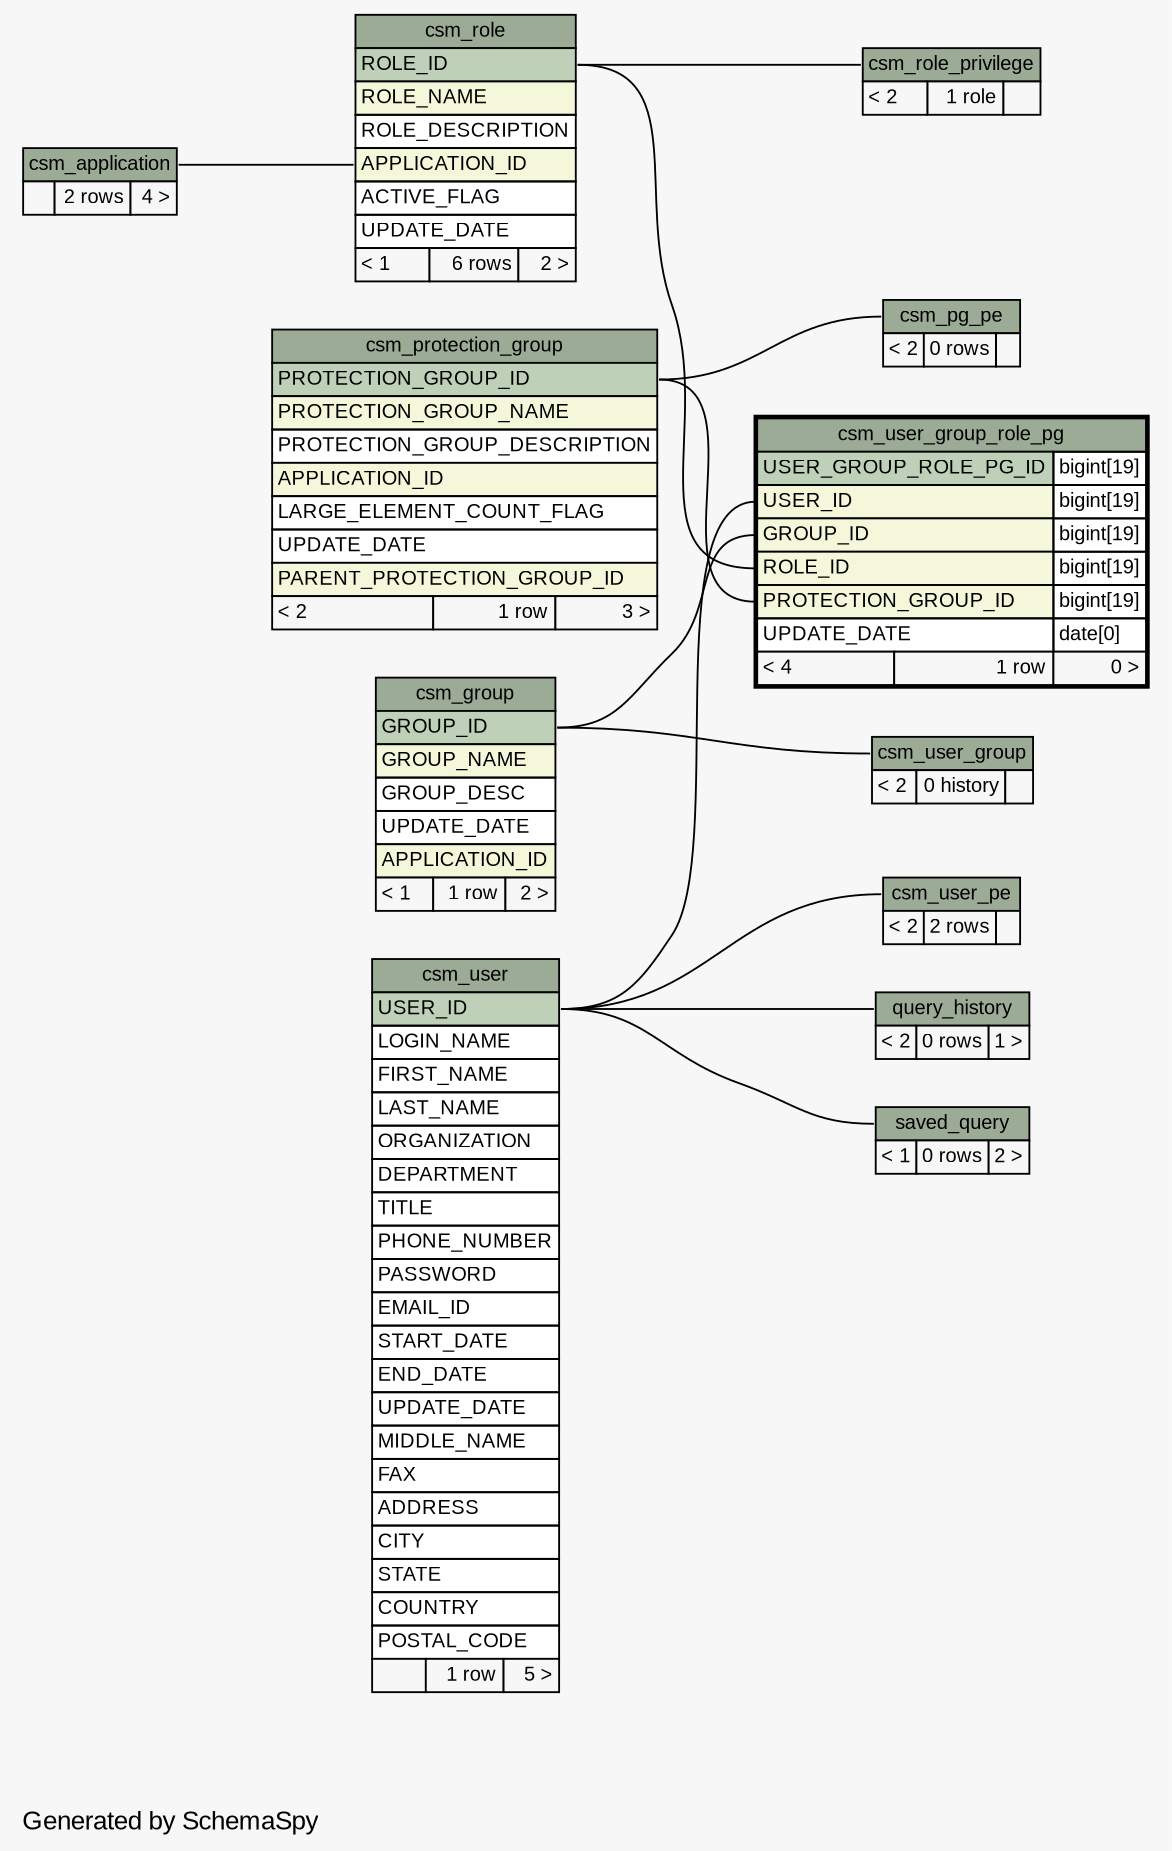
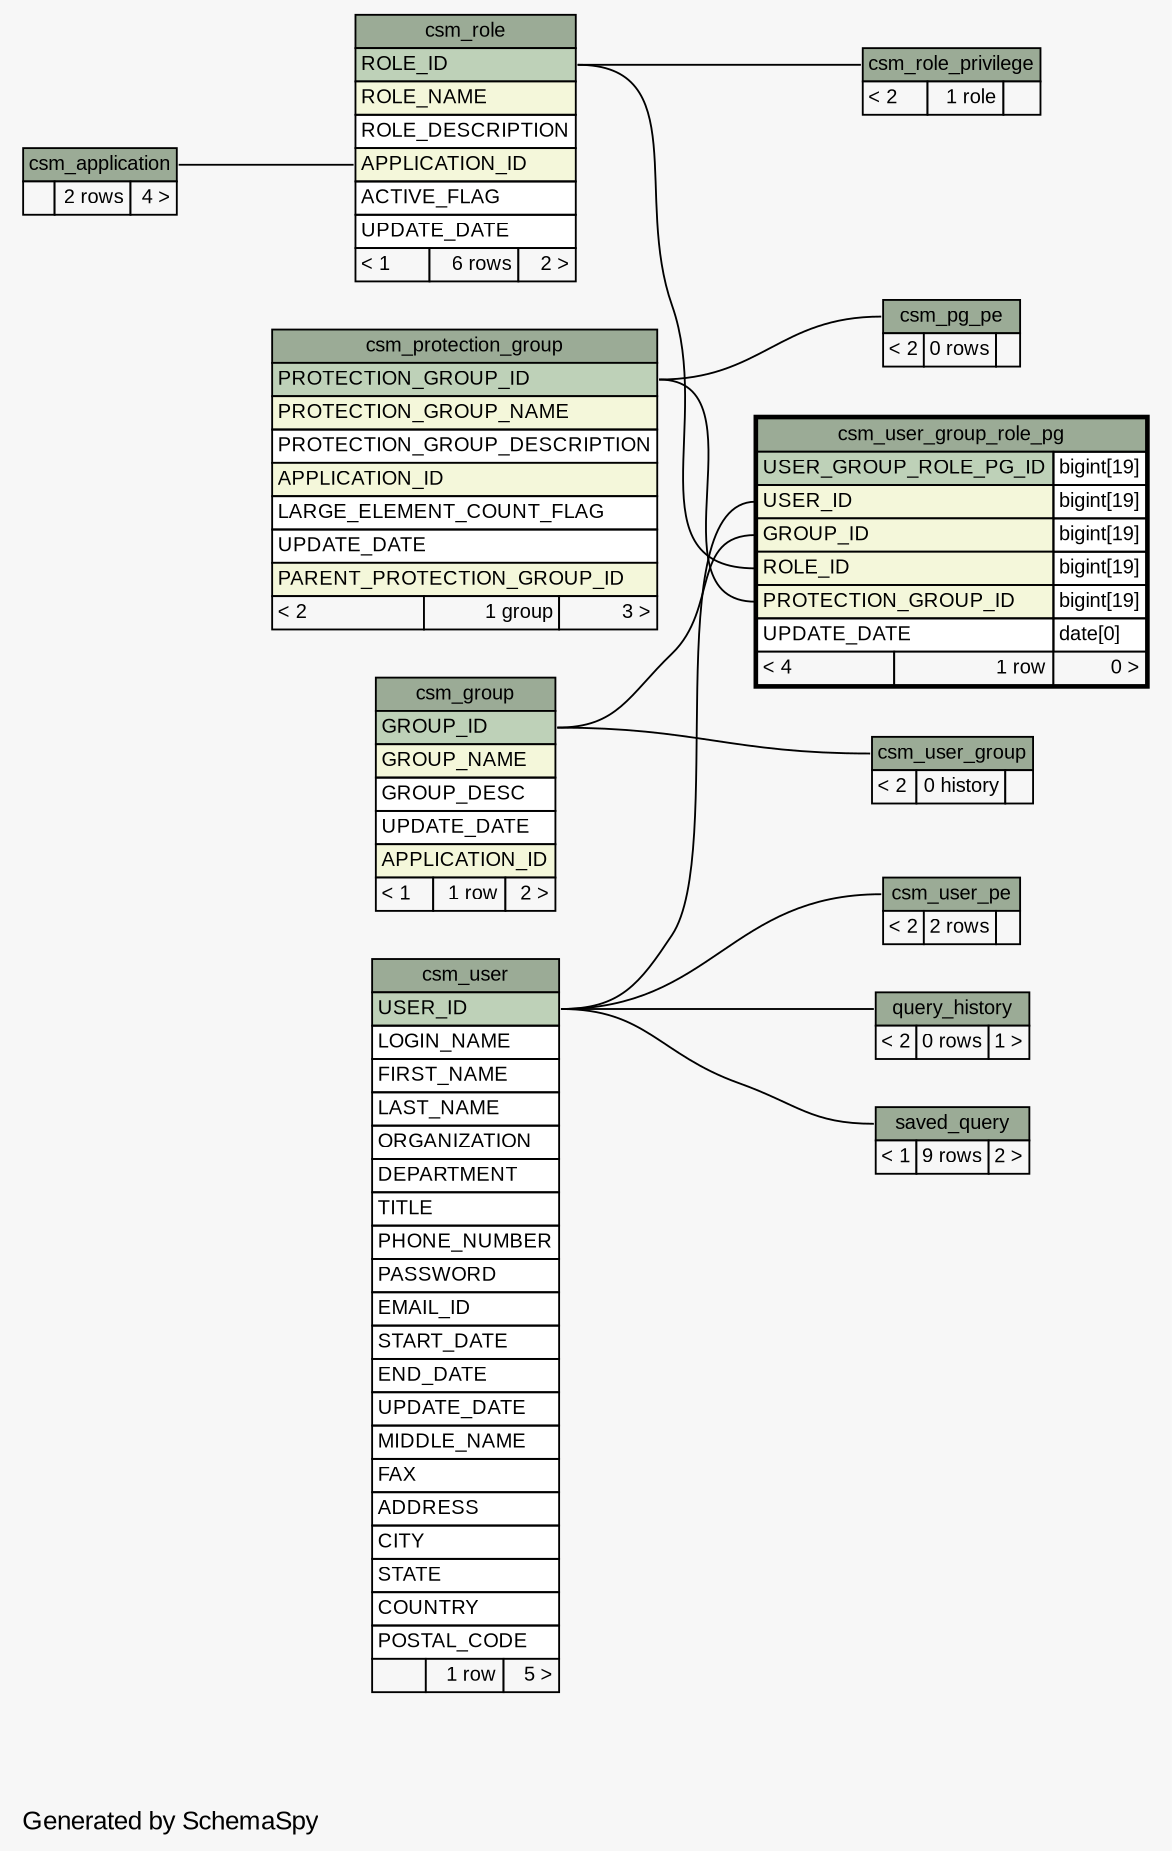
  digraph {
    bgcolor="#f7f7f7"
    fontname="Liberation Sans"
    label="\nGenerated by SchemaSpy"
    labeljust=l
    rankdir=RL
    node [fontname="Liberation Sans" fontsize=11 shape=plaintext]
    edge [arrowhead=none arrowsize=0.8 arrowtail=crowtee fontname="Liberation Sans" headport="USER_ID:e"]
    n1 [label=<     <TABLE BORDER="0" CELLBORDER="1" CELLSPACING="0" BGCOLOR="#ffffff">       <TR><TD PORT="csm_pg_pe.heading" COLSPAN="3" BGCOLOR="#9bab96" ALIGN="CENTER">csm_pg_pe</TD></TR>       <TR><TD ALIGN="LEFT" BGCOLOR="#f7f7f7">&lt; 2</TD><TD ALIGN="RIGHT" BGCOLOR="#f7f7f7">0 rows</TD><TD ALIGN="RIGHT" BGCOLOR="#f7f7f7">  </TD></TR>     </TABLE>>]
-   n2 [label=<     <TABLE BORDER="0" CELLBORDER="1" CELLSPACING="0" BGCOLOR="#ffffff">       <TR><TD PORT="csm_protection_group.heading" COLSPAN="3" BGCOLOR="#9bab96" ALIGN="CENTER">csm_protection_group</TD></TR>       <TR><TD PORT="PROTECTION_GROUP_ID" COLSPAN="3" BGCOLOR="#bed1b8" ALIGN="LEFT">PROTECTION_GROUP_ID</TD></TR>       <TR><TD PORT="PROTECTION_GROUP_NAME" COLSPAN="3" BGCOLOR="#f4f7da" ALIGN="LEFT">PROTECTION_GROUP_NAME</TD></TR>       <TR><TD PORT="PROTECTION_GROUP_DESCRIPTION" COLSPAN="3" ALIGN="LEFT">PROTECTION_GROUP_DESCRIPTION</TD></TR>       <TR><TD PORT="APPLICATION_ID" COLSPAN="3" BGCOLOR="#f4f7da" ALIGN="LEFT">APPLICATION_ID</TD></TR>       <TR><TD PORT="LARGE_ELEMENT_COUNT_FLAG" COLSPAN="3" ALIGN="LEFT">LARGE_ELEMENT_COUNT_FLAG</TD></TR>       <TR><TD PORT="UPDATE_DATE" COLSPAN="3" ALIGN="LEFT">UPDATE_DATE</TD></TR>       <TR><TD PORT="PARENT_PROTECTION_GROUP_ID" COLSPAN="3" BGCOLOR="#f4f7da" ALIGN="LEFT">PARENT_PROTECTION_GROUP_ID</TD></TR>       <TR><TD ALIGN="LEFT" BGCOLOR="#f7f7f7">&lt; 2</TD><TD ALIGN="RIGHT" BGCOLOR="#f7f7f7">1 row</TD><TD ALIGN="RIGHT" BGCOLOR="#f7f7f7">3 &gt;</TD></TR>     </TABLE>>]
+   n2 [label=<     <TABLE BORDER="0" CELLBORDER="1" CELLSPACING="0" BGCOLOR="#ffffff">       <TR><TD PORT="csm_protection_group.heading" COLSPAN="3" BGCOLOR="#9bab96" ALIGN="CENTER">csm_protection_group</TD></TR>       <TR><TD PORT="PROTECTION_GROUP_ID" COLSPAN="3" BGCOLOR="#bed1b8" ALIGN="LEFT">PROTECTION_GROUP_ID</TD></TR>       <TR><TD PORT="PROTECTION_GROUP_NAME" COLSPAN="3" BGCOLOR="#f4f7da" ALIGN="LEFT">PROTECTION_GROUP_NAME</TD></TR>       <TR><TD PORT="PROTECTION_GROUP_DESCRIPTION" COLSPAN="3" ALIGN="LEFT">PROTECTION_GROUP_DESCRIPTION</TD></TR>       <TR><TD PORT="APPLICATION_ID" COLSPAN="3" BGCOLOR="#f4f7da" ALIGN="LEFT">APPLICATION_ID</TD></TR>       <TR><TD PORT="LARGE_ELEMENT_COUNT_FLAG" COLSPAN="3" ALIGN="LEFT">LARGE_ELEMENT_COUNT_FLAG</TD></TR>       <TR><TD PORT="UPDATE_DATE" COLSPAN="3" ALIGN="LEFT">UPDATE_DATE</TD></TR>       <TR><TD PORT="PARENT_PROTECTION_GROUP_ID" COLSPAN="3" BGCOLOR="#f4f7da" ALIGN="LEFT">PARENT_PROTECTION_GROUP_ID</TD></TR>       <TR><TD ALIGN="LEFT" BGCOLOR="#f7f7f7">&lt; 2</TD><TD ALIGN="RIGHT" BGCOLOR="#f7f7f7">1 group</TD><TD ALIGN="RIGHT" BGCOLOR="#f7f7f7">3 &gt;</TD></TR>     </TABLE>>]
    n3 [label=<     <TABLE BORDER="0" CELLBORDER="1" CELLSPACING="0" BGCOLOR="#ffffff">       <TR><TD PORT="csm_role.heading" COLSPAN="3" BGCOLOR="#9bab96" ALIGN="CENTER">csm_role</TD></TR>       <TR><TD PORT="ROLE_ID" COLSPAN="3" BGCOLOR="#bed1b8" ALIGN="LEFT">ROLE_ID</TD></TR>       <TR><TD PORT="ROLE_NAME" COLSPAN="3" BGCOLOR="#f4f7da" ALIGN="LEFT">ROLE_NAME</TD></TR>       <TR><TD PORT="ROLE_DESCRIPTION" COLSPAN="3" ALIGN="LEFT">ROLE_DESCRIPTION</TD></TR>       <TR><TD PORT="APPLICATION_ID" COLSPAN="3" BGCOLOR="#f4f7da" ALIGN="LEFT">APPLICATION_ID</TD></TR>       <TR><TD PORT="ACTIVE_FLAG" COLSPAN="3" ALIGN="LEFT">ACTIVE_FLAG</TD></TR>       <TR><TD PORT="UPDATE_DATE" COLSPAN="3" ALIGN="LEFT">UPDATE_DATE</TD></TR>       <TR><TD ALIGN="LEFT" BGCOLOR="#f7f7f7">&lt; 1</TD><TD ALIGN="RIGHT" BGCOLOR="#f7f7f7">6 rows</TD><TD ALIGN="RIGHT" BGCOLOR="#f7f7f7">2 &gt;</TD></TR>     </TABLE>>]
    n4 [label=<     <TABLE BORDER="0" CELLBORDER="1" CELLSPACING="0" BGCOLOR="#ffffff">       <TR><TD PORT="csm_application.heading" COLSPAN="3" BGCOLOR="#9bab96" ALIGN="CENTER">csm_application</TD></TR>       <TR><TD ALIGN="LEFT" BGCOLOR="#f7f7f7">  </TD><TD ALIGN="RIGHT" BGCOLOR="#f7f7f7">2 rows</TD><TD ALIGN="RIGHT" BGCOLOR="#f7f7f7">4 &gt;</TD></TR>     </TABLE>>]
    n5 [label=<     <TABLE BORDER="0" CELLBORDER="1" CELLSPACING="0" BGCOLOR="#ffffff">       <TR><TD PORT="csm_role_privilege.heading" COLSPAN="3" BGCOLOR="#9bab96" ALIGN="CENTER">csm_role_privilege</TD></TR>       <TR><TD ALIGN="LEFT" BGCOLOR="#f7f7f7">&lt; 2</TD><TD ALIGN="RIGHT" BGCOLOR="#f7f7f7">1 role</TD><TD ALIGN="RIGHT" BGCOLOR="#f7f7f7">  </TD></TR>     </TABLE>>]
    n6 [label=<     <TABLE BORDER="0" CELLBORDER="1" CELLSPACING="0" BGCOLOR="#ffffff">       <TR><TD PORT="csm_user_group.heading" COLSPAN="3" BGCOLOR="#9bab96" ALIGN="CENTER">csm_user_group</TD></TR>       <TR><TD ALIGN="LEFT" BGCOLOR="#f7f7f7">&lt; 2</TD><TD ALIGN="RIGHT" BGCOLOR="#f7f7f7">0 history</TD><TD ALIGN="RIGHT" BGCOLOR="#f7f7f7">  </TD></TR>     </TABLE>>]
    n7 [label=<     <TABLE BORDER="0" CELLBORDER="1" CELLSPACING="0" BGCOLOR="#ffffff">       <TR><TD PORT="csm_group.heading" COLSPAN="3" BGCOLOR="#9bab96" ALIGN="CENTER">csm_group</TD></TR>       <TR><TD PORT="GROUP_ID" COLSPAN="3" BGCOLOR="#bed1b8" ALIGN="LEFT">GROUP_ID</TD></TR>       <TR><TD PORT="GROUP_NAME" COLSPAN="3" BGCOLOR="#f4f7da" ALIGN="LEFT">GROUP_NAME</TD></TR>       <TR><TD PORT="GROUP_DESC" COLSPAN="3" ALIGN="LEFT">GROUP_DESC</TD></TR>       <TR><TD PORT="UPDATE_DATE" COLSPAN="3" ALIGN="LEFT">UPDATE_DATE</TD></TR>       <TR><TD PORT="APPLICATION_ID" COLSPAN="3" BGCOLOR="#f4f7da" ALIGN="LEFT">APPLICATION_ID</TD></TR>       <TR><TD ALIGN="LEFT" BGCOLOR="#f7f7f7">&lt; 1</TD><TD ALIGN="RIGHT" BGCOLOR="#f7f7f7">1 row</TD><TD ALIGN="RIGHT" BGCOLOR="#f7f7f7">2 &gt;</TD></TR>     </TABLE>>]
    n8 [label=<     <TABLE BORDER="2" CELLBORDER="1" CELLSPACING="0" BGCOLOR="#ffffff">       <TR><TD PORT="csm_user_group_role_pg.heading" COLSPAN="3" BGCOLOR="#9bab96" ALIGN="CENTER">csm_user_group_role_pg</TD></TR>       <TR><TD PORT="USER_GROUP_ROLE_PG_ID" COLSPAN="2" BGCOLOR="#bed1b8" ALIGN="LEFT">USER_GROUP_ROLE_PG_ID</TD><TD PORT="USER_GROUP_ROLE_PG_ID.type" ALIGN="LEFT">bigint[19]</TD></TR>       <TR><TD PORT="USER_ID" COLSPAN="2" BGCOLOR="#f4f7da" ALIGN="LEFT">USER_ID</TD><TD PORT="USER_ID.type" ALIGN="LEFT">bigint[19]</TD></TR>       <TR><TD PORT="GROUP_ID" COLSPAN="2" BGCOLOR="#f4f7da" ALIGN="LEFT">GROUP_ID</TD><TD PORT="GROUP_ID.type" ALIGN="LEFT">bigint[19]</TD></TR>       <TR><TD PORT="ROLE_ID" COLSPAN="2" BGCOLOR="#f4f7da" ALIGN="LEFT">ROLE_ID</TD><TD PORT="ROLE_ID.type" ALIGN="LEFT">bigint[19]</TD></TR>       <TR><TD PORT="PROTECTION_GROUP_ID" COLSPAN="2" BGCOLOR="#f4f7da" ALIGN="LEFT">PROTECTION_GROUP_ID</TD><TD PORT="PROTECTION_GROUP_ID.type" ALIGN="LEFT">bigint[19]</TD></TR>       <TR><TD PORT="UPDATE_DATE" COLSPAN="2" ALIGN="LEFT">UPDATE_DATE</TD><TD PORT="UPDATE_DATE.type" ALIGN="LEFT">date[0]</TD></TR>       <TR><TD ALIGN="LEFT" BGCOLOR="#f7f7f7">&lt; 4</TD><TD ALIGN="RIGHT" BGCOLOR="#f7f7f7">1 row</TD><TD ALIGN="RIGHT" BGCOLOR="#f7f7f7">0 &gt;</TD></TR>     </TABLE>>]
    n9 [label=<     <TABLE BORDER="0" CELLBORDER="1" CELLSPACING="0" BGCOLOR="#ffffff">       <TR><TD PORT="csm_user.heading" COLSPAN="3" BGCOLOR="#9bab96" ALIGN="CENTER">csm_user</TD></TR>       <TR><TD PORT="USER_ID" COLSPAN="3" BGCOLOR="#bed1b8" ALIGN="LEFT">USER_ID</TD></TR>       <TR><TD PORT="LOGIN_NAME" COLSPAN="3" ALIGN="LEFT">LOGIN_NAME</TD></TR>       <TR><TD PORT="FIRST_NAME" COLSPAN="3" ALIGN="LEFT">FIRST_NAME</TD></TR>       <TR><TD PORT="LAST_NAME" COLSPAN="3" ALIGN="LEFT">LAST_NAME</TD></TR>       <TR><TD PORT="ORGANIZATION" COLSPAN="3" ALIGN="LEFT">ORGANIZATION</TD></TR>       <TR><TD PORT="DEPARTMENT" COLSPAN="3" ALIGN="LEFT">DEPARTMENT</TD></TR>       <TR><TD PORT="TITLE" COLSPAN="3" ALIGN="LEFT">TITLE</TD></TR>       <TR><TD PORT="PHONE_NUMBER" COLSPAN="3" ALIGN="LEFT">PHONE_NUMBER</TD></TR>       <TR><TD PORT="PASSWORD" COLSPAN="3" ALIGN="LEFT">PASSWORD</TD></TR>       <TR><TD PORT="EMAIL_ID" COLSPAN="3" ALIGN="LEFT">EMAIL_ID</TD></TR>       <TR><TD PORT="START_DATE" COLSPAN="3" ALIGN="LEFT">START_DATE</TD></TR>       <TR><TD PORT="END_DATE" COLSPAN="3" ALIGN="LEFT">END_DATE</TD></TR>       <TR><TD PORT="UPDATE_DATE" COLSPAN="3" ALIGN="LEFT">UPDATE_DATE</TD></TR>       <TR><TD PORT="MIDDLE_NAME" COLSPAN="3" ALIGN="LEFT">MIDDLE_NAME</TD></TR>       <TR><TD PORT="FAX" COLSPAN="3" ALIGN="LEFT">FAX</TD></TR>       <TR><TD PORT="ADDRESS" COLSPAN="3" ALIGN="LEFT">ADDRESS</TD></TR>       <TR><TD PORT="CITY" COLSPAN="3" ALIGN="LEFT">CITY</TD></TR>       <TR><TD PORT="STATE" COLSPAN="3" ALIGN="LEFT">STATE</TD></TR>       <TR><TD PORT="COUNTRY" COLSPAN="3" ALIGN="LEFT">COUNTRY</TD></TR>       <TR><TD PORT="POSTAL_CODE" COLSPAN="3" ALIGN="LEFT">POSTAL_CODE</TD></TR>       <TR><TD ALIGN="LEFT" BGCOLOR="#f7f7f7">  </TD><TD ALIGN="RIGHT" BGCOLOR="#f7f7f7">1 row</TD><TD ALIGN="RIGHT" BGCOLOR="#f7f7f7">5 &gt;</TD></TR>     </TABLE>>]
    n10 [label=<     <TABLE BORDER="0" CELLBORDER="1" CELLSPACING="0" BGCOLOR="#ffffff">       <TR><TD PORT="csm_user_pe.heading" COLSPAN="3" BGCOLOR="#9bab96" ALIGN="CENTER">csm_user_pe</TD></TR>       <TR><TD ALIGN="LEFT" BGCOLOR="#f7f7f7">&lt; 2</TD><TD ALIGN="RIGHT" BGCOLOR="#f7f7f7">2 rows</TD><TD ALIGN="RIGHT" BGCOLOR="#f7f7f7">  </TD></TR>     </TABLE>>]
    n11 [label=<     <TABLE BORDER="0" CELLBORDER="1" CELLSPACING="0" BGCOLOR="#ffffff">       <TR><TD PORT="query_history.heading" COLSPAN="3" BGCOLOR="#9bab96" ALIGN="CENTER">query_history</TD></TR>       <TR><TD ALIGN="LEFT" BGCOLOR="#f7f7f7">&lt; 2</TD><TD ALIGN="RIGHT" BGCOLOR="#f7f7f7">0 rows</TD><TD ALIGN="RIGHT" BGCOLOR="#f7f7f7">1 &gt;</TD></TR>     </TABLE>>]
-   n12 [label=<     <TABLE BORDER="0" CELLBORDER="1" CELLSPACING="0" BGCOLOR="#ffffff">       <TR><TD PORT="saved_query.heading" COLSPAN="3" BGCOLOR="#9bab96" ALIGN="CENTER">saved_query</TD></TR>       <TR><TD ALIGN="LEFT" BGCOLOR="#f7f7f7">&lt; 1</TD><TD ALIGN="RIGHT" BGCOLOR="#f7f7f7">0 rows</TD><TD ALIGN="RIGHT" BGCOLOR="#f7f7f7">2 &gt;</TD></TR>     </TABLE>>]
+   n12 [label=<     <TABLE BORDER="0" CELLBORDER="1" CELLSPACING="0" BGCOLOR="#ffffff">       <TR><TD PORT="saved_query.heading" COLSPAN="3" BGCOLOR="#9bab96" ALIGN="CENTER">saved_query</TD></TR>       <TR><TD ALIGN="LEFT" BGCOLOR="#f7f7f7">&lt; 1</TD><TD ALIGN="RIGHT" BGCOLOR="#f7f7f7">9 rows</TD><TD ALIGN="RIGHT" BGCOLOR="#f7f7f7">2 &gt;</TD></TR>     </TABLE>>]
    n1 -> n2 [headport="PROTECTION_GROUP_ID:e" tailport="csm_pg_pe.heading:w"]
    n3 -> n4 [headport="csm_application.heading:e" tailport="APPLICATION_ID:w"]
    n5 -> n3 [headport="ROLE_ID:e" tailport="csm_role_privilege.heading:w"]
    n6 -> n7 [headport="GROUP_ID:e" tailport="csm_user_group.heading:w"]
    n8 -> n2 [headport="PROTECTION_GROUP_ID:e" tailport="PROTECTION_GROUP_ID:w"]
    n8 -> n3 [headport="ROLE_ID:e" tailport="ROLE_ID:w"]
    n8 -> n7 [arrowtail=crowodot headport="GROUP_ID:e" tailport="GROUP_ID:w"]
    n8 -> n9 [arrowtail=crowodot tailport="USER_ID:w"]
    n10 -> n9 [tailport="csm_user_pe.heading:w"]
    n11 -> n9 [arrowtail=crowodot tailport="query_history.heading:w"]
    n12 -> n9 [arrowtail=crowodot tailport="saved_query.heading:w"]
  }
